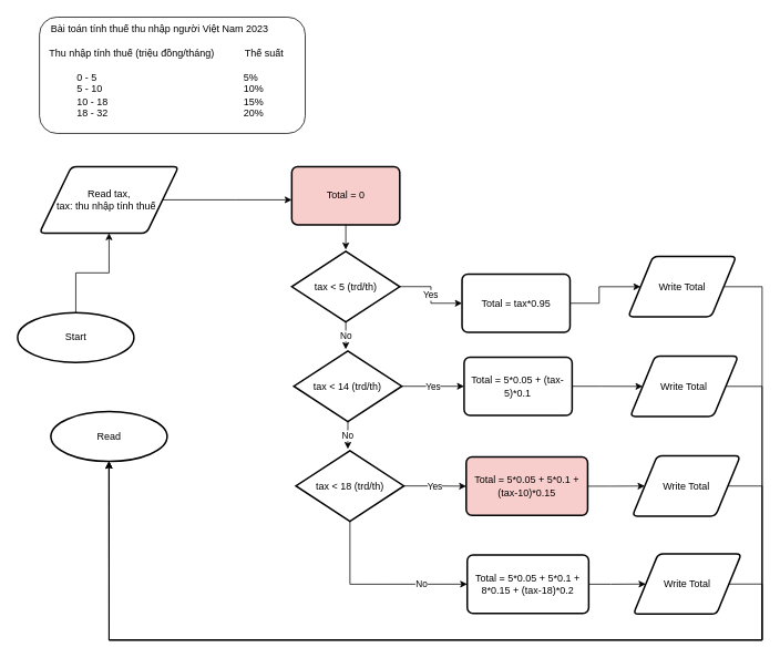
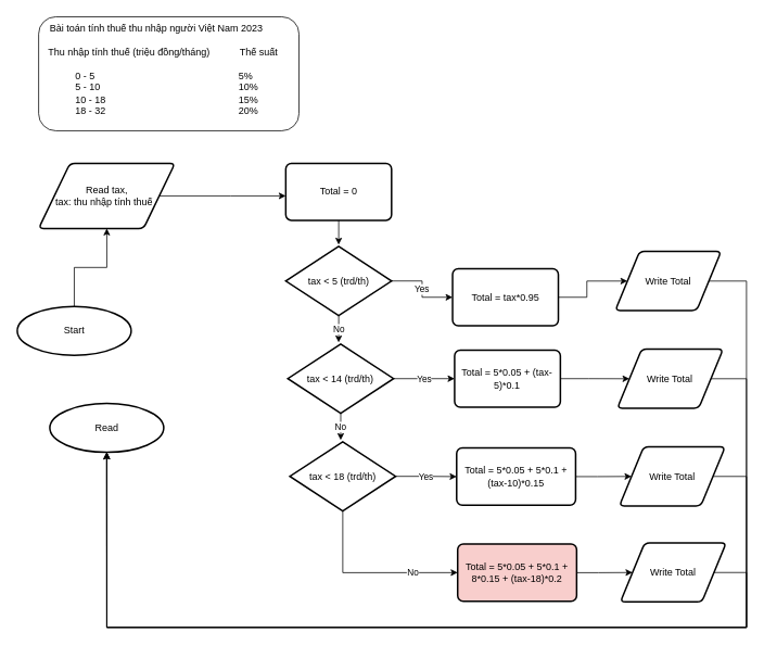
  <mxCell id="0" />
  <mxCell id="1" parent="0" />
  <mxCell id="2" value="" style="rounded=1;whiteSpace=wrap;html=1;" vertex="1" parent="1"><mxGeometry x="47" y="20" width="320" height="140" as="geometry" /></mxCell>
  <mxCell id="3" value="Bài toán tính thuế thu nhập người Việt Nam 2023" style="text;html=1;strokeColor=none;fillColor=none;align=center;verticalAlign=middle;whiteSpace=wrap;rounded=0;" vertex="1" parent="1"><mxGeometry x="27" y="20" width="330" height="30" as="geometry" /></mxCell>
  <mxCell id="4" value="Thu nhập tính thuế (triệu đồng/tháng)&amp;nbsp; &amp;nbsp; &amp;nbsp; &amp;nbsp; &amp;nbsp; &amp;nbsp;Thế suất&lt;br&gt;&lt;br&gt;&amp;nbsp; &amp;nbsp; &amp;nbsp; &amp;nbsp; &amp;nbsp; 0 - 5&amp;nbsp; &amp;nbsp; &amp;nbsp; &amp;nbsp; &amp;nbsp; &amp;nbsp; &amp;nbsp; &amp;nbsp; &amp;nbsp; &amp;nbsp; &amp;nbsp; &amp;nbsp; &amp;nbsp; &amp;nbsp; &amp;nbsp; &amp;nbsp; &amp;nbsp; &amp;nbsp; &amp;nbsp; &amp;nbsp; &amp;nbsp; &amp;nbsp; &amp;nbsp; &amp;nbsp; &amp;nbsp; &amp;nbsp; &amp;nbsp;5%&lt;br&gt;&amp;nbsp; &amp;nbsp; &amp;nbsp; &amp;nbsp; &amp;nbsp; 5 - 10&amp;nbsp; &amp;nbsp; &amp;nbsp; &amp;nbsp; &amp;nbsp; &amp;nbsp; &amp;nbsp; &amp;nbsp; &amp;nbsp; &amp;nbsp; &amp;nbsp; &amp;nbsp; &amp;nbsp; &amp;nbsp; &amp;nbsp; &amp;nbsp; &amp;nbsp; &amp;nbsp; &amp;nbsp; &amp;nbsp; &amp;nbsp; &amp;nbsp; &amp;nbsp; &amp;nbsp; &amp;nbsp; &amp;nbsp;10%&lt;br&gt;&amp;nbsp; &amp;nbsp; &amp;nbsp; &amp;nbsp; &amp;nbsp; 10 - 18&amp;nbsp; &amp;nbsp; &amp;nbsp; &amp;nbsp; &amp;nbsp; &amp;nbsp; &amp;nbsp; &amp;nbsp; &amp;nbsp; &amp;nbsp; &amp;nbsp; &amp;nbsp; &amp;nbsp; &amp;nbsp; &amp;nbsp; &amp;nbsp; &amp;nbsp; &amp;nbsp; &amp;nbsp; &amp;nbsp; &amp;nbsp; &amp;nbsp; &amp;nbsp; &amp;nbsp; &amp;nbsp;15%&lt;br&gt;&amp;nbsp; &amp;nbsp; &amp;nbsp; &amp;nbsp; &amp;nbsp; 18 - 32&amp;nbsp; &amp;nbsp; &amp;nbsp; &amp;nbsp; &amp;nbsp; &amp;nbsp; &amp;nbsp; &amp;nbsp; &amp;nbsp; &amp;nbsp; &amp;nbsp; &amp;nbsp; &amp;nbsp; &amp;nbsp; &amp;nbsp; &amp;nbsp; &amp;nbsp; &amp;nbsp; &amp;nbsp; &amp;nbsp; &amp;nbsp; &amp;nbsp; &amp;nbsp; &amp;nbsp; &amp;nbsp;20%&amp;nbsp; &amp;nbsp; &amp;nbsp; &amp;nbsp; &amp;nbsp; &amp;nbsp;&amp;nbsp;" style="text;html=1;strokeColor=none;fillColor=none;align=left;verticalAlign=top;whiteSpace=wrap;rounded=0;horizontal=1;" vertex="1" parent="1"><mxGeometry x="57" y="50" width="386" height="100" as="geometry" /></mxCell>
  <mxCell id="5" style="edgeStyle=orthogonalEdgeStyle;rounded=0;orthogonalLoop=1;jettySize=auto;html=1;entryX=0.5;entryY=1;entryDx=0;entryDy=0;" edge="1" parent="1" source="6" target="8"><mxGeometry relative="1" as="geometry" /></mxCell>
  <mxCell id="6" value="Start" style="strokeWidth=2;html=1;shape=mxgraph.flowchart.start_1;whiteSpace=wrap;" vertex="1" parent="1"><mxGeometry x="20.75" y="375.75" width="140" height="60" as="geometry" /></mxCell>
  <mxCell id="7" style="edgeStyle=orthogonalEdgeStyle;rounded=0;orthogonalLoop=1;jettySize=auto;html=1;" edge="1" parent="1" source="8"><mxGeometry relative="1" as="geometry"><mxPoint x="350.75" y="240" as="targetPoint" /></mxGeometry></mxCell>
  <mxCell id="8" value="Read tax,&lt;br&gt;tax: thu nhập tính thuế&amp;nbsp;&amp;nbsp;" style="shape=parallelogram;html=1;strokeWidth=2;perimeter=parallelogramPerimeter;whiteSpace=wrap;rounded=1;arcSize=12;size=0.23;" vertex="1" parent="1"><mxGeometry x="47" y="200" width="167.5" height="80" as="geometry" /></mxCell>
  <mxCell id="9" style="edgeStyle=orthogonalEdgeStyle;rounded=0;orthogonalLoop=1;jettySize=auto;html=1;" edge="1" parent="1" source="10"><mxGeometry relative="1" as="geometry"><mxPoint x="415.75" y="300" as="targetPoint" /></mxGeometry></mxCell>
- <mxCell id="10" value="Total = 0" style="rounded=1;whiteSpace=wrap;html=1;absoluteArcSize=1;arcSize=14;strokeWidth=2;fillColor=#f8cecc;" vertex="1" parent="1"><mxGeometry x="350.75" y="200" width="130" height="70" as="geometry" /></mxCell>
+ <mxCell id="10" value="Total = 0" style="rounded=1;whiteSpace=wrap;html=1;absoluteArcSize=1;arcSize=14;strokeWidth=2;" vertex="1" parent="1"><mxGeometry x="350.75" y="200" width="130" height="70" as="geometry" /></mxCell>
  <mxCell id="11" value="Yes" style="edgeStyle=orthogonalEdgeStyle;rounded=0;orthogonalLoop=1;jettySize=auto;html=1;" edge="1" parent="1" source="13" target="15"><mxGeometry relative="1" as="geometry" /></mxCell>
  <mxCell id="12" value="No" style="edgeStyle=orthogonalEdgeStyle;rounded=0;orthogonalLoop=1;jettySize=auto;html=1;" edge="1" parent="1" source="13"><mxGeometry relative="1" as="geometry"><mxPoint x="415.75" y="420" as="targetPoint" /></mxGeometry></mxCell>
  <mxCell id="13" value="tax &amp;lt; 5 (trd/th)" style="strokeWidth=2;html=1;shape=mxgraph.flowchart.decision;whiteSpace=wrap;" vertex="1" parent="1"><mxGeometry x="350.75" y="302" width="130" height="85" as="geometry" /></mxCell>
  <mxCell id="14" style="edgeStyle=orthogonalEdgeStyle;rounded=0;orthogonalLoop=1;jettySize=auto;html=1;" edge="1" parent="1" source="15" target="17"><mxGeometry relative="1" as="geometry" /></mxCell>
  <mxCell id="15" value="Total = tax*0.95" style="rounded=1;whiteSpace=wrap;html=1;absoluteArcSize=1;arcSize=14;strokeWidth=2;" vertex="1" parent="1"><mxGeometry x="555.75" y="329.5" width="130" height="70" as="geometry" /></mxCell>
  <mxCell id="16" style="edgeStyle=orthogonalEdgeStyle;rounded=0;orthogonalLoop=1;jettySize=auto;html=1;entryX=0.5;entryY=1;entryDx=0;entryDy=0;entryPerimeter=0;" edge="1" parent="1" source="17" target="36"><mxGeometry relative="1" as="geometry"><Array as="points"><mxPoint x="917" y="345" /><mxPoint x="917" y="770" /><mxPoint x="131" y="770" /></Array></mxGeometry></mxCell>
  <mxCell id="17" value="Write Total" style="shape=parallelogram;html=1;strokeWidth=2;perimeter=parallelogramPerimeter;whiteSpace=wrap;rounded=1;arcSize=12;size=0.23;" vertex="1" parent="1"><mxGeometry x="755.75" y="308.25" width="130" height="72.5" as="geometry" /></mxCell>
  <mxCell id="18" value="Yes" style="edgeStyle=orthogonalEdgeStyle;rounded=0;orthogonalLoop=1;jettySize=auto;html=1;" edge="1" parent="1" source="20" target="22"><mxGeometry relative="1" as="geometry" /></mxCell>
  <mxCell id="19" value="No" style="edgeStyle=orthogonalEdgeStyle;rounded=0;orthogonalLoop=1;jettySize=auto;html=1;" edge="1" parent="1" source="20"><mxGeometry relative="1" as="geometry"><mxPoint x="418.25" y="540" as="targetPoint" /></mxGeometry></mxCell>
  <mxCell id="20" value="tax &amp;lt; 14 (trd/th)" style="strokeWidth=2;html=1;shape=mxgraph.flowchart.decision;whiteSpace=wrap;" vertex="1" parent="1"><mxGeometry x="353.25" y="422" width="130" height="85" as="geometry" /></mxCell>
  <mxCell id="21" style="edgeStyle=orthogonalEdgeStyle;rounded=0;orthogonalLoop=1;jettySize=auto;html=1;" edge="1" parent="1" source="22" target="24"><mxGeometry relative="1" as="geometry" /></mxCell>
  <mxCell id="22" value="Total = 5*0.05 + (tax-5)*0.1" style="rounded=1;whiteSpace=wrap;html=1;absoluteArcSize=1;arcSize=14;strokeWidth=2;" vertex="1" parent="1"><mxGeometry x="558.25" y="429.5" width="130" height="70" as="geometry" /></mxCell>
  <mxCell id="23" style="edgeStyle=orthogonalEdgeStyle;rounded=0;orthogonalLoop=1;jettySize=auto;html=1;entryX=0.5;entryY=1;entryDx=0;entryDy=0;entryPerimeter=0;" edge="1" parent="1" source="24" target="36"><mxGeometry relative="1" as="geometry"><Array as="points"><mxPoint x="917" y="465" /><mxPoint x="917" y="770" /><mxPoint x="131" y="770" /></Array></mxGeometry></mxCell>
  <mxCell id="24" value="Write Total" style="shape=parallelogram;html=1;strokeWidth=2;perimeter=parallelogramPerimeter;whiteSpace=wrap;rounded=1;arcSize=12;size=0.23;" vertex="1" parent="1"><mxGeometry x="758.25" y="428.25" width="130" height="72.5" as="geometry" /></mxCell>
  <mxCell id="25" value="Yes" style="edgeStyle=orthogonalEdgeStyle;rounded=0;orthogonalLoop=1;jettySize=auto;html=1;" edge="1" parent="1" source="27" target="29"><mxGeometry relative="1" as="geometry" /></mxCell>
  <mxCell id="26" value="No" style="edgeStyle=orthogonalEdgeStyle;rounded=0;orthogonalLoop=1;jettySize=auto;html=1;entryX=0;entryY=0.5;entryDx=0;entryDy=0;" edge="1" parent="1" source="27" target="33"><mxGeometry x="0.493" relative="1" as="geometry"><Array as="points"><mxPoint x="421" y="703" /></Array><mxPoint as="offset" /></mxGeometry></mxCell>
  <mxCell id="27" value="tax &amp;lt; 18 (trd/th)" style="strokeWidth=2;html=1;shape=mxgraph.flowchart.decision;whiteSpace=wrap;" vertex="1" parent="1"><mxGeometry x="355.75" y="542" width="130" height="85" as="geometry" /></mxCell>
  <mxCell id="28" style="edgeStyle=orthogonalEdgeStyle;rounded=0;orthogonalLoop=1;jettySize=auto;html=1;" edge="1" parent="1" source="29" target="31"><mxGeometry relative="1" as="geometry" /></mxCell>
- <mxCell id="29" value="Total = 5*0.05 + 5*0.1 + (tax-10)*0.15" style="rounded=1;whiteSpace=wrap;html=1;absoluteArcSize=1;arcSize=14;strokeWidth=2;fillColor=#f8cecc;" vertex="1" parent="1"><mxGeometry x="560.75" y="549.5" width="146.25" height="70.5" as="geometry" /></mxCell>
+ <mxCell id="29" value="Total = 5*0.05 + 5*0.1 + (tax-10)*0.15" style="rounded=1;whiteSpace=wrap;html=1;absoluteArcSize=1;arcSize=14;strokeWidth=2;" vertex="1" parent="1"><mxGeometry x="560.75" y="549.5" width="146.25" height="70.5" as="geometry" /></mxCell>
  <mxCell id="30" style="edgeStyle=orthogonalEdgeStyle;rounded=0;orthogonalLoop=1;jettySize=auto;html=1;entryX=0.5;entryY=1;entryDx=0;entryDy=0;entryPerimeter=0;" edge="1" parent="1" source="31" target="36"><mxGeometry relative="1" as="geometry"><Array as="points"><mxPoint x="917" y="585" /><mxPoint x="917" y="770" /><mxPoint x="131" y="770" /></Array></mxGeometry></mxCell>
  <mxCell id="31" value="Write Total" style="shape=parallelogram;html=1;strokeWidth=2;perimeter=parallelogramPerimeter;whiteSpace=wrap;rounded=1;arcSize=12;size=0.23;" vertex="1" parent="1"><mxGeometry x="760.75" y="548.25" width="130" height="72.5" as="geometry" /></mxCell>
  <mxCell id="32" style="edgeStyle=orthogonalEdgeStyle;rounded=0;orthogonalLoop=1;jettySize=auto;html=1;" edge="1" parent="1" source="33" target="35"><mxGeometry relative="1" as="geometry" /></mxCell>
- <mxCell id="33" value="Total = 5*0.05 + 5*0.1 + 8*0.15 + (tax-18)*0.2" style="rounded=1;whiteSpace=wrap;html=1;absoluteArcSize=1;arcSize=14;strokeWidth=2;" vertex="1" parent="1"><mxGeometry x="562" y="667.5" width="146.25" height="70.5" as="geometry" /></mxCell>
+ <mxCell id="33" value="Total = 5*0.05 + 5*0.1 + 8*0.15 + (tax-18)*0.2" style="rounded=1;whiteSpace=wrap;html=1;absoluteArcSize=1;arcSize=14;strokeWidth=2;fillColor=#f8cecc;" vertex="1" parent="1"><mxGeometry x="562" y="667.5" width="146.25" height="70.5" as="geometry" /></mxCell>
  <mxCell id="34" style="edgeStyle=orthogonalEdgeStyle;rounded=0;orthogonalLoop=1;jettySize=auto;html=1;entryX=0.5;entryY=1;entryDx=0;entryDy=0;entryPerimeter=0;" edge="1" parent="1" source="35" target="36"><mxGeometry relative="1" as="geometry"><Array as="points"><mxPoint x="917" y="703" /><mxPoint x="917" y="770" /><mxPoint x="131" y="770" /></Array></mxGeometry></mxCell>
  <mxCell id="35" value="Write Total" style="shape=parallelogram;html=1;strokeWidth=2;perimeter=parallelogramPerimeter;whiteSpace=wrap;rounded=1;arcSize=12;size=0.23;" vertex="1" parent="1"><mxGeometry x="762" y="666.25" width="130" height="72.5" as="geometry" /></mxCell>
  <mxCell id="36" value="Read" style="strokeWidth=2;html=1;shape=mxgraph.flowchart.start_1;whiteSpace=wrap;" vertex="1" parent="1"><mxGeometry x="60.75" y="495" width="140" height="60" as="geometry" /></mxCell>
